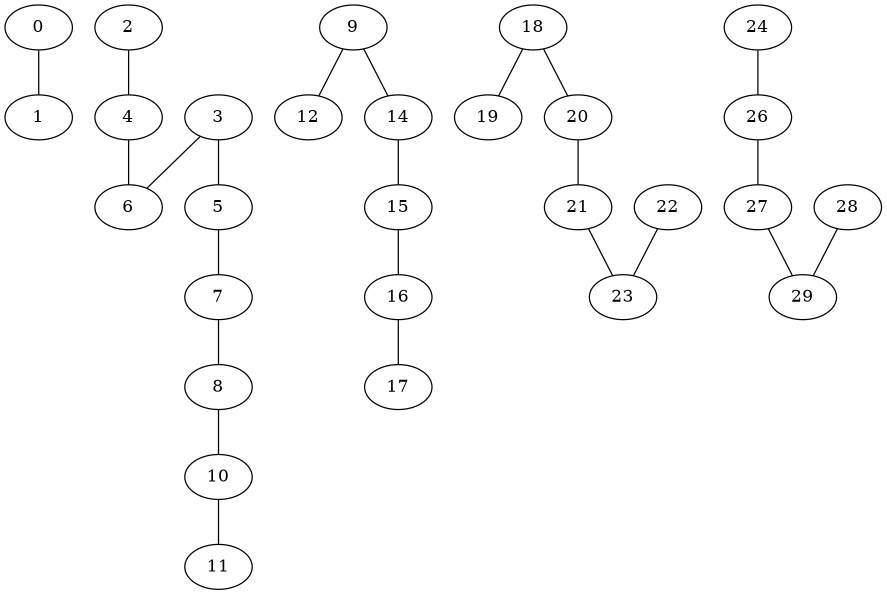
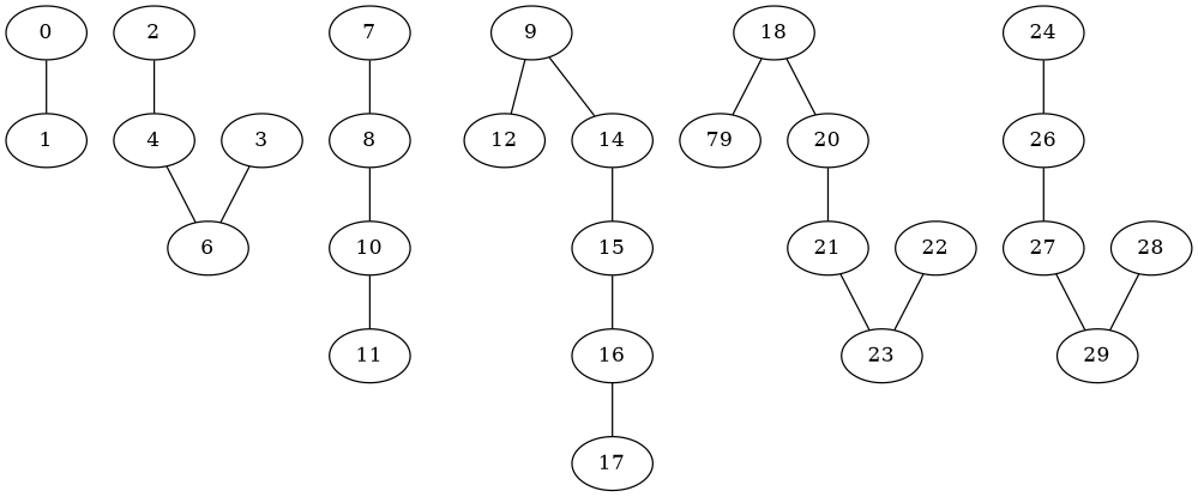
  graph {
    0
    1
    2
    4
    6
    3
-   5
    7
    8
    10
    11
    9
    12
    14
    15
    16
    17
    18
-   19
+   19 [label=79]
    20
    21
    23
    22
    24
    26
    27
    29
    28
    0 -- 1
    2 -- 4
    4 -- 6
    3 -- 6
-   3 -- 5
-   5 -- 7
    7 -- 8
    8 -- 10
    10 -- 11
    9 -- 12
    9 -- 14
    14 -- 15
    15 -- 16
    16 -- 17
    18 -- 19
    18 -- 20
    20 -- 21
    21 -- 23
    22 -- 23
    24 -- 26
    26 -- 27
    27 -- 29
    28 -- 29
  }
